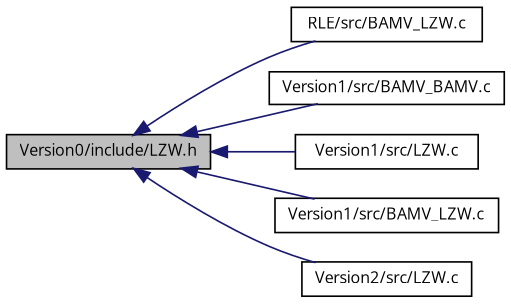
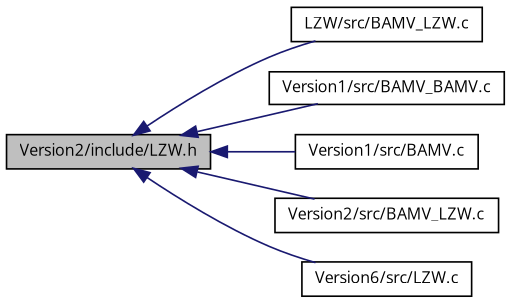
  digraph {
    fontname="Open Sans"
    rankdir=LR
    node [color=black fillcolor=white fontname="Open Sans" fontsize=10 shape=record style=filled]
    edge [color=midnightblue dir=back fontname="Open Sans" fontsize=10 labelfontname=Helvetica labelfontsize=10 style=solid]
-   n1 [fillcolor=grey75 fontcolor=black height=0.2 label="Version0/include/LZW.h" width=0.4]
-   n2 [height=0.2 label="RLE/src/BAMV_LZW.c" width=0.4]
+   n1 [fillcolor=grey75 fontcolor=black height=0.2 label="Version2/include/LZW.h" width=0.4]
+   n2 [height=0.2 label="LZW/src/BAMV_LZW.c" width=0.4]
    n3 [height=0.2 label="Version1/src/BAMV_BAMV.c" width=0.4]
-   n4 [height=0.2 label="Version1/src/LZW.c" width=0.4]
-   n5 [height=0.2 label="Version1/src/BAMV_LZW.c" width=0.4]
-   n6 [height=0.2 label="Version2/src/LZW.c" width=0.4]
+   n4 [height=0.2 label="Version1/src/BAMV.c" width=0.4]
+   n5 [height=0.2 label="Version2/src/BAMV_LZW.c" width=0.4]
+   n6 [height=0.2 label="Version6/src/LZW.c" width=0.4]
    n1 -> n2
    n1 -> n3
    n1 -> n4
    n1 -> n5
    n1 -> n6
  }
